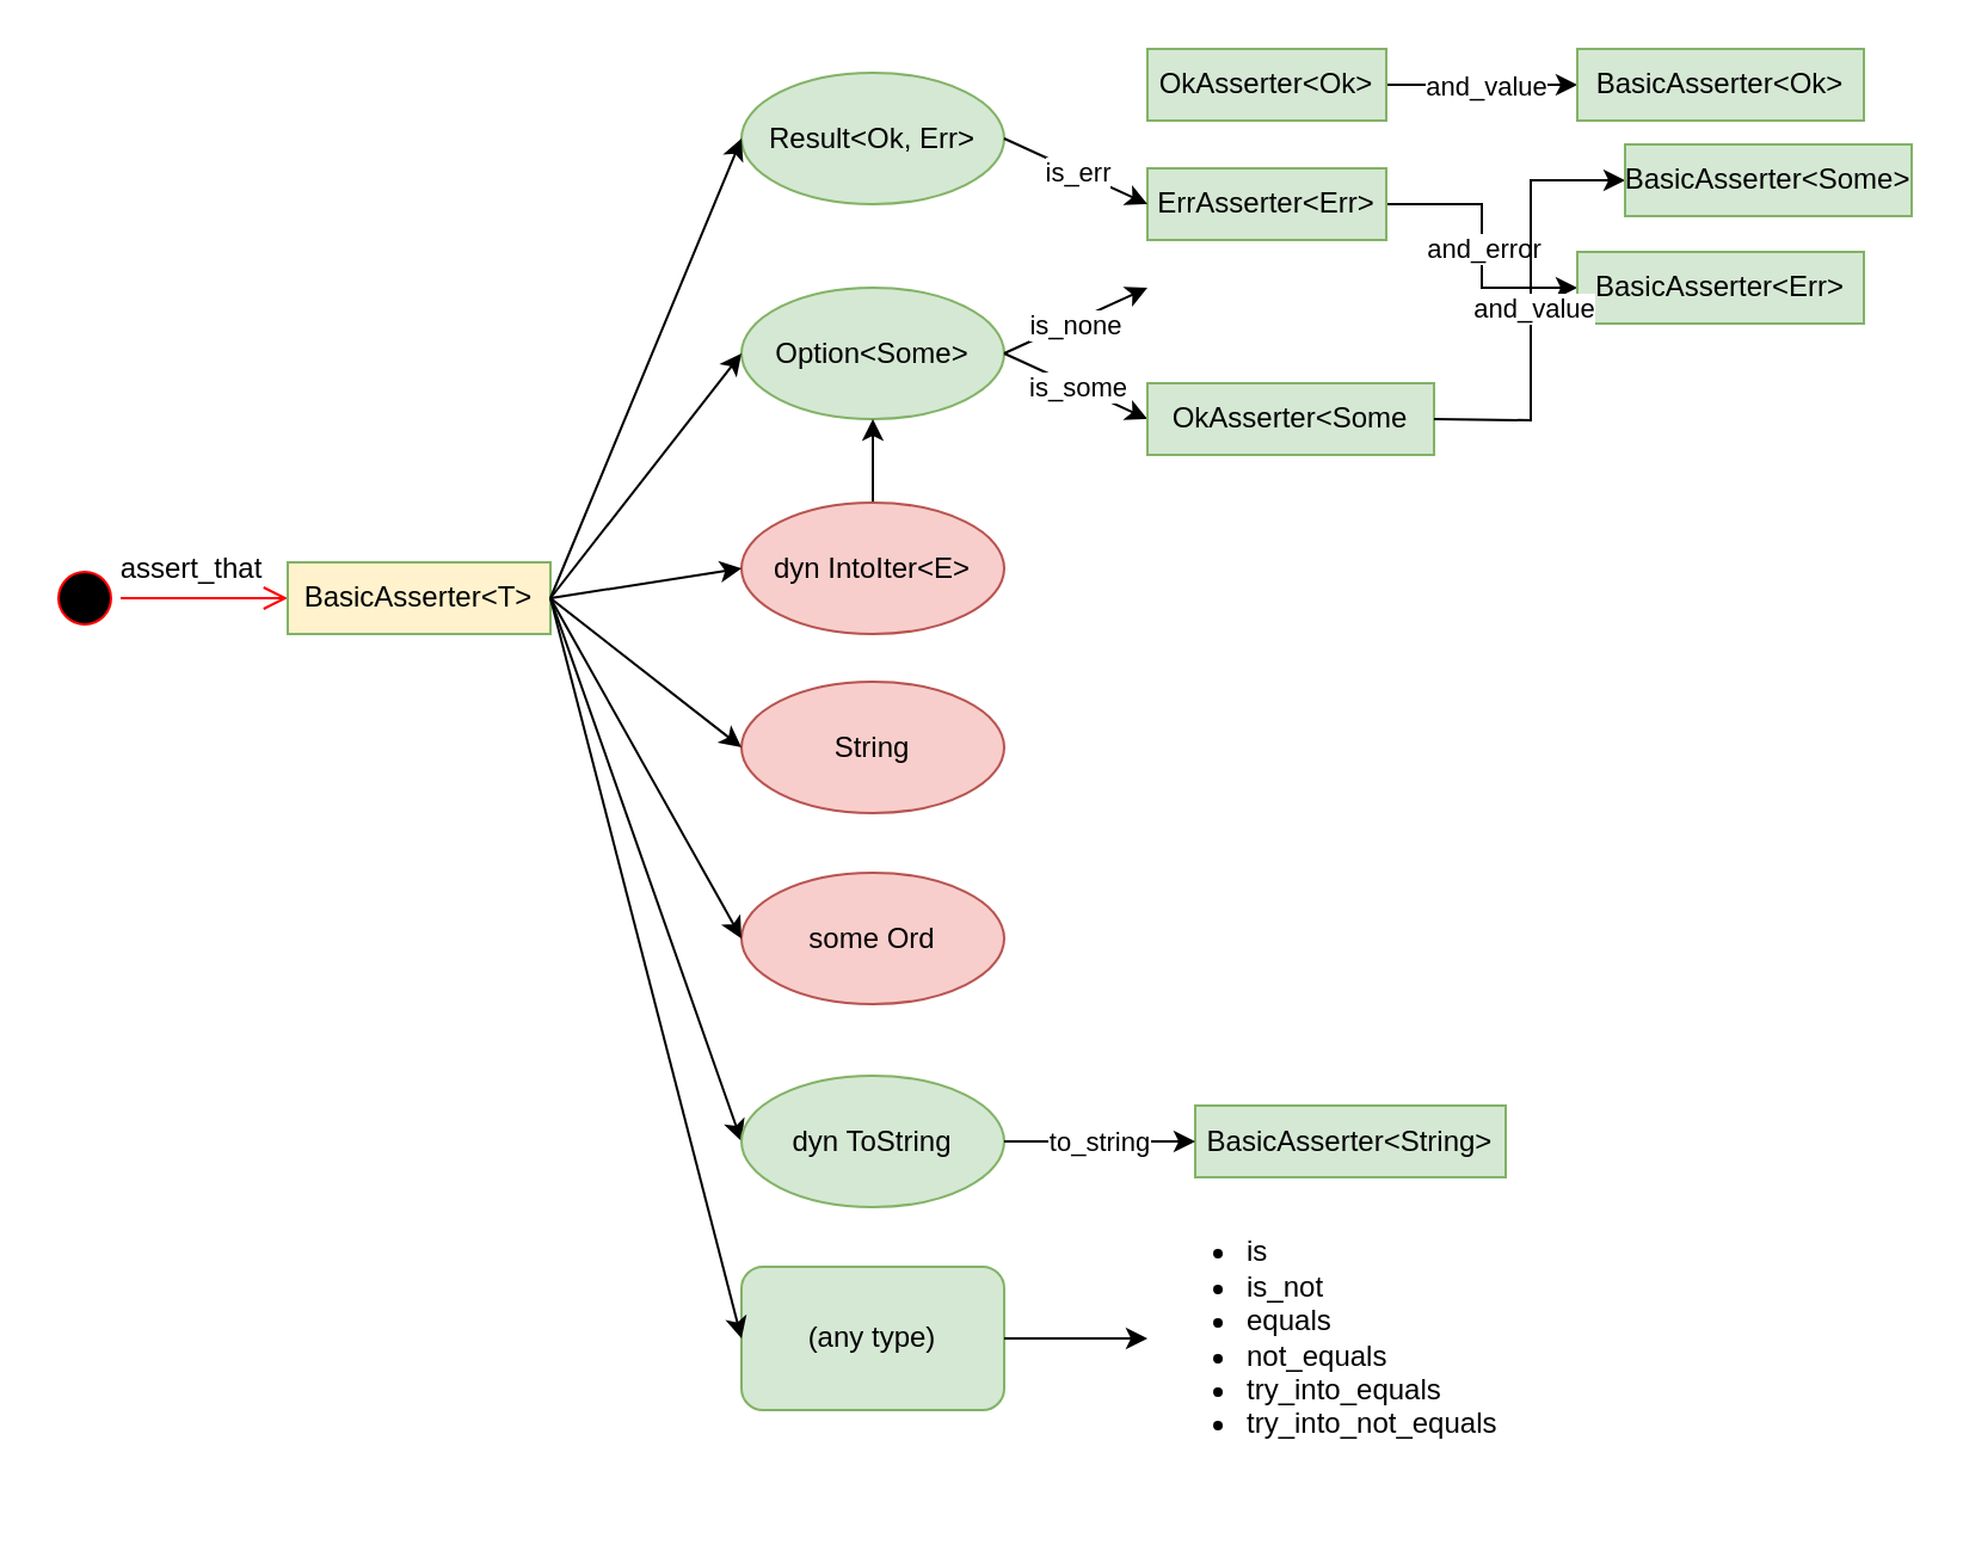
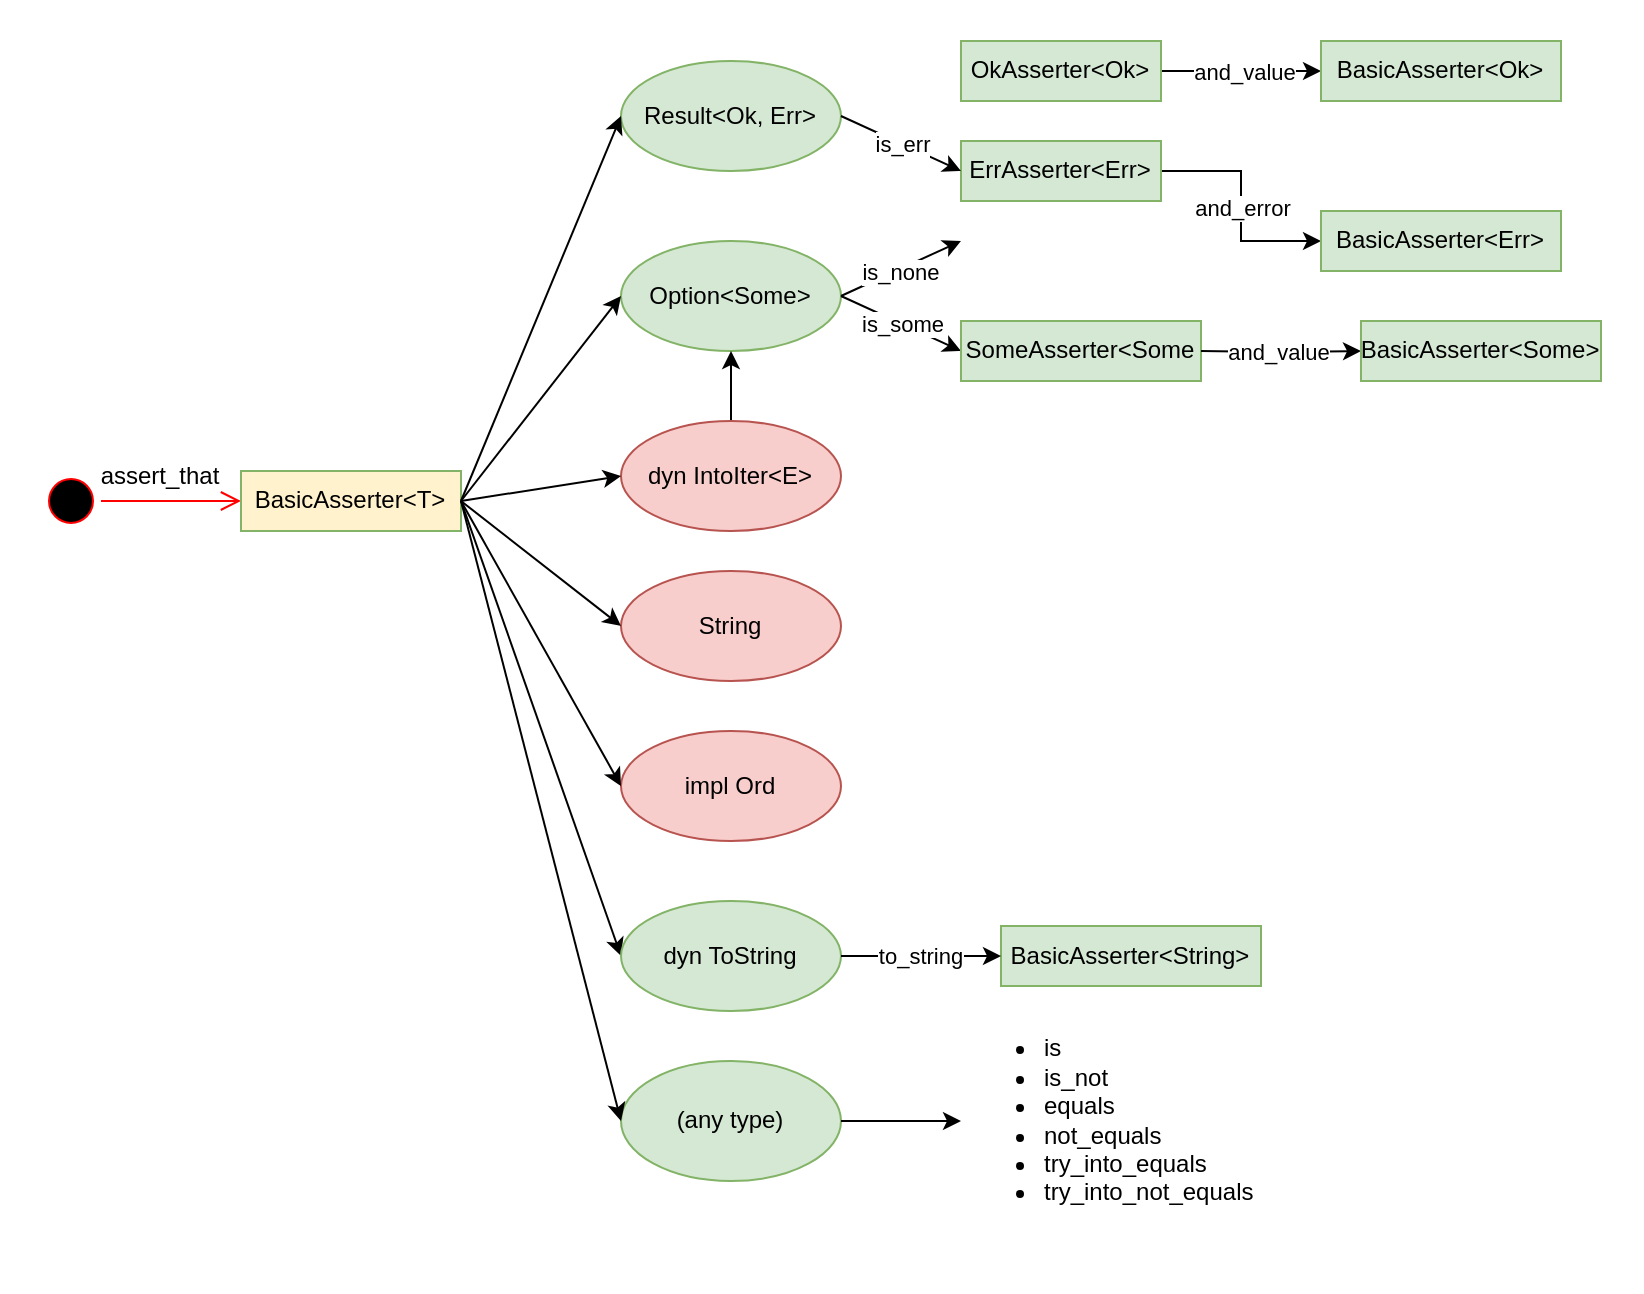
  <mxCell id="0" />
  <mxCell id="1" parent="0" />
  <mxCell id="2" value="" style="ellipse;html=1;shape=startState;fillColor=#000000;strokeColor=#ff0000;" parent="1" vertex="1"><mxGeometry y="235" width="30" height="30" as="geometry" x="20" /></mxCell>
  <mxCell id="3" value="" style="edgeStyle=orthogonalEdgeStyle;html=1;verticalAlign=bottom;endArrow=open;endSize=8;strokeColor=#ff0000;rounded=0;entryX=0;entryY=0.5;entryDx=0;entryDy=0;" parent="1" source="2" target="4" edge="1"><mxGeometry relative="1" as="geometry"><mxPoint x="120" y="250" as="targetPoint" /></mxGeometry></mxCell>
  <mxCell id="4" value="BasicAsserter&amp;lt;T&amp;gt;" style="rounded=0;whiteSpace=wrap;html=1;fillColor=#fff2cc;strokeColor=#82b366;" parent="1" vertex="1"><mxGeometry x="120" y="235" width="110" height="30" as="geometry" /></mxCell>
  <mxCell id="5" value="&lt;div&gt;assert_that&lt;/div&gt;" style="text;html=1;strokeColor=none;fillColor=none;align=center;verticalAlign=middle;whiteSpace=wrap;rounded=0;" parent="1" vertex="1"><mxGeometry x="50" y="222.5" width="60" height="30" as="geometry" /></mxCell>
  <mxCell id="6" value="Result&amp;lt;Ok, Err&amp;gt;" style="ellipse;whiteSpace=wrap;html=1;fillColor=#d5e8d4;strokeColor=#82b366;" parent="1" vertex="1"><mxGeometry x="310" y="30" width="110" height="55" as="geometry" /></mxCell>
  <mxCell id="7" value="Option&amp;lt;Some&amp;gt;" style="ellipse;whiteSpace=wrap;html=1;fillColor=#d5e8d4;strokeColor=#82b366;" parent="1" vertex="1"><mxGeometry x="310" y="120" width="110" height="55" as="geometry" /></mxCell>
  <mxCell id="8" value="" style="edgeStyle=orthogonalEdgeStyle;rounded=0;orthogonalLoop=1;jettySize=auto;html=1;" edge="1" parent="1" source="9" target="7"><mxGeometry relative="1" as="geometry" /></mxCell>
  <mxCell id="9" value="dyn IntoIter&amp;lt;E&amp;gt;" style="ellipse;whiteSpace=wrap;html=1;fillColor=#f8cecc;strokeColor=#b85450;" parent="1" vertex="1"><mxGeometry x="310" y="210" width="110" height="55" as="geometry" /></mxCell>
- <mxCell id="10" value="(any type)" style="whiteSpace=wrap;html=1;fillColor=#d5e8d4;strokeColor=#82b366;rounded=1;" parent="1" vertex="1"><mxGeometry x="310" y="530" width="110" height="60" as="geometry" /></mxCell>
+ <mxCell id="10" value="(any type)" style="ellipse;whiteSpace=wrap;html=1;fillColor=#d5e8d4;strokeColor=#82b366;" parent="1" vertex="1"><mxGeometry x="310" y="530" width="110" height="60" as="geometry" /></mxCell>
  <mxCell id="11" value="" style="endArrow=classic;html=1;rounded=0;exitX=1;exitY=0.5;exitDx=0;exitDy=0;entryX=0;entryY=0.5;entryDx=0;entryDy=0;" parent="1" source="4" target="6" edge="1"><mxGeometry width="50" height="50" relative="1" as="geometry"><mxPoint x="390" y="220" as="sourcePoint" /><mxPoint x="440" y="170" as="targetPoint" /></mxGeometry></mxCell>
  <mxCell id="12" value="" style="endArrow=classic;html=1;rounded=0;exitX=1;exitY=0.5;exitDx=0;exitDy=0;entryX=0;entryY=0.5;entryDx=0;entryDy=0;" parent="1" source="4" target="7" edge="1"><mxGeometry width="50" height="50" relative="1" as="geometry"><mxPoint x="260" y="260" as="sourcePoint" /><mxPoint x="320" y="148" as="targetPoint" /></mxGeometry></mxCell>
  <mxCell id="13" value="" style="endArrow=classic;html=1;rounded=0;exitX=1;exitY=0.5;exitDx=0;exitDy=0;entryX=0;entryY=0.5;entryDx=0;entryDy=0;" parent="1" source="4" target="9" edge="1"><mxGeometry width="50" height="50" relative="1" as="geometry"><mxPoint x="260" y="260" as="sourcePoint" /><mxPoint x="300" y="300" as="targetPoint" /></mxGeometry></mxCell>
  <mxCell id="14" value="" style="endArrow=classic;html=1;rounded=0;exitX=1;exitY=0.5;exitDx=0;exitDy=0;entryX=0;entryY=0.5;entryDx=0;entryDy=0;" parent="1" source="4" target="10" edge="1"><mxGeometry width="50" height="50" relative="1" as="geometry"><mxPoint x="260" y="260" as="sourcePoint" /><mxPoint x="270" y="380" as="targetPoint" /></mxGeometry></mxCell>
  <mxCell id="15" value="&lt;ul&gt;&lt;li&gt;is&lt;/li&gt;&lt;li&gt;is_not&lt;/li&gt;&lt;li&gt;equals&lt;/li&gt;&lt;li&gt;not_equals&lt;/li&gt;&lt;li&gt;try_into_equals&lt;/li&gt;&lt;li&gt;try_into_not_equals&lt;/li&gt;&lt;/ul&gt;" style="text;strokeColor=none;fillColor=none;html=1;whiteSpace=wrap;verticalAlign=middle;overflow=hidden;" parent="1" vertex="1"><mxGeometry x="480" y="495" width="150" height="130" as="geometry" /></mxCell>
  <mxCell id="16" value="" style="endArrow=classic;html=1;rounded=0;exitX=1;exitY=0.5;exitDx=0;exitDy=0;" parent="1" source="10" target="15" edge="1"><mxGeometry width="50" height="50" relative="1" as="geometry"><mxPoint x="450" y="550" as="sourcePoint" /><mxPoint x="490" y="550" as="targetPoint" /></mxGeometry></mxCell>
  <mxCell id="17" value="" style="endArrow=classic;html=1;rounded=0;exitX=1;exitY=0.5;exitDx=0;exitDy=0;entryX=0;entryY=0.5;entryDx=0;entryDy=0;" parent="1" source="4" target="19" edge="1"><mxGeometry width="50" height="50" relative="1" as="geometry"><mxPoint x="530" y="210" as="sourcePoint" /><mxPoint x="310" y="305" as="targetPoint" /></mxGeometry></mxCell>
  <mxCell id="18" value="BasicAsserter&amp;lt;String&amp;gt;" style="rounded=0;whiteSpace=wrap;html=1;fillColor=#d5e8d4;strokeColor=#82b366;" parent="1" vertex="1"><mxGeometry x="500" y="462.5" width="130" height="30" as="geometry" /></mxCell>
  <mxCell id="19" value="dyn ToString" style="ellipse;whiteSpace=wrap;html=1;fillColor=#d5e8d4;strokeColor=#82b366;" parent="1" vertex="1"><mxGeometry x="310" y="450" width="110" height="55" as="geometry" /></mxCell>
  <mxCell id="20" value="" style="endArrow=classic;html=1;rounded=0;exitX=1;exitY=0.5;exitDx=0;exitDy=0;entryX=0;entryY=0.5;entryDx=0;entryDy=0;" parent="1" source="19" target="18" edge="1"><mxGeometry width="50" height="50" relative="1" as="geometry"><mxPoint x="450" y="460" as="sourcePoint" /><mxPoint x="500" y="410" as="targetPoint" /></mxGeometry></mxCell>
  <mxCell id="21" value="to_string" style="edgeLabel;html=1;align=center;verticalAlign=middle;resizable=0;points=[];" vertex="1" connectable="0" parent="20"><mxGeometry x="-0.015" relative="1" as="geometry"><mxPoint as="offset" /></mxGeometry></mxCell>
  <mxCell id="22" style="edgeStyle=orthogonalEdgeStyle;rounded=0;orthogonalLoop=1;jettySize=auto;html=1;entryX=0;entryY=0.5;entryDx=0;entryDy=0;" parent="1" source="24" target="31" edge="1"><mxGeometry relative="1" as="geometry" /></mxCell>
  <mxCell id="23" value="&lt;div&gt;and_value&lt;/div&gt;" style="edgeLabel;html=1;align=center;verticalAlign=middle;resizable=0;points=[];" vertex="1" connectable="0" parent="22"><mxGeometry x="0.033" y="-1" relative="1" as="geometry"><mxPoint y="-1" as="offset" /></mxGeometry></mxCell>
  <mxCell id="24" value="OkAsserter&amp;lt;Ok&amp;gt;" style="rounded=0;whiteSpace=wrap;html=1;fillColor=#d5e8d4;strokeColor=#82b366;" parent="1" vertex="1"><mxGeometry x="480" y="20" width="100" height="30" as="geometry" /></mxCell>
  <mxCell id="25" style="edgeStyle=orthogonalEdgeStyle;rounded=0;orthogonalLoop=1;jettySize=auto;html=1;entryX=0;entryY=0.5;entryDx=0;entryDy=0;" parent="1" source="27" target="30" edge="1"><mxGeometry relative="1" as="geometry" /></mxCell>
  <mxCell id="26" value="and_error" style="edgeLabel;html=1;align=center;verticalAlign=middle;resizable=0;points=[];" vertex="1" connectable="0" parent="25"><mxGeometry x="0.008" relative="1" as="geometry"><mxPoint as="offset" /></mxGeometry></mxCell>
  <mxCell id="27" value="ErrAsserter&amp;lt;Err&amp;gt;" style="rounded=0;whiteSpace=wrap;html=1;fillColor=#d5e8d4;strokeColor=#82b366;" parent="1" vertex="1"><mxGeometry x="480" y="70" width="100" height="30" as="geometry" /></mxCell>
  <mxCell id="28" value="" style="endArrow=classic;html=1;rounded=0;exitX=1;exitY=0.5;exitDx=0;exitDy=0;entryX=0;entryY=0.5;entryDx=0;entryDy=0;" parent="1" source="6" target="27" edge="1"><mxGeometry width="50" height="50" relative="1" as="geometry"><mxPoint x="430" y="88" as="sourcePoint" /><mxPoint x="470" y="65" as="targetPoint" /></mxGeometry></mxCell>
  <mxCell id="29" value="is_err" style="edgeLabel;html=1;align=center;verticalAlign=middle;resizable=0;points=[];" vertex="1" connectable="0" parent="28"><mxGeometry x="0.019" relative="1" as="geometry"><mxPoint as="offset" /></mxGeometry></mxCell>
  <mxCell id="30" value="BasicAsserter&amp;lt;Err&amp;gt;" style="rounded=0;whiteSpace=wrap;html=1;fillColor=#d5e8d4;strokeColor=#82b366;" parent="1" vertex="1"><mxGeometry x="660" y="105" width="120" height="30" as="geometry" /></mxCell>
  <mxCell id="31" value="BasicAsserter&amp;lt;Ok&amp;gt;" style="rounded=0;whiteSpace=wrap;html=1;fillColor=#d5e8d4;strokeColor=#82b366;" parent="1" vertex="1"><mxGeometry x="660" y="20" width="120" height="30" as="geometry" /></mxCell>
  <mxCell id="32" value="String" style="ellipse;whiteSpace=wrap;html=1;fillColor=#f8cecc;strokeColor=#b85450;" parent="1" vertex="1"><mxGeometry x="310" y="285" width="110" height="55" as="geometry" /></mxCell>
  <mxCell id="33" value="" style="endArrow=classic;html=1;rounded=0;exitX=1;exitY=0.5;exitDx=0;exitDy=0;entryX=0;entryY=0.5;entryDx=0;entryDy=0;" parent="1" source="4" target="32" edge="1"><mxGeometry width="50" height="50" relative="1" as="geometry"><mxPoint x="290" y="270" as="sourcePoint" /><mxPoint x="340" y="220" as="targetPoint" /></mxGeometry></mxCell>
- <mxCell id="34" value="some Ord" style="ellipse;whiteSpace=wrap;html=1;fillColor=#f8cecc;strokeColor=#b85450;" parent="1" vertex="1"><mxGeometry x="310" y="365" width="110" height="55" as="geometry" /></mxCell>
+ <mxCell id="34" value="impl Ord" style="ellipse;whiteSpace=wrap;html=1;fillColor=#f8cecc;strokeColor=#b85450;" parent="1" vertex="1"><mxGeometry x="310" y="365" width="110" height="55" as="geometry" /></mxCell>
  <mxCell id="35" value="" style="endArrow=classic;html=1;rounded=0;exitX=1;exitY=0.5;exitDx=0;exitDy=0;entryX=0;entryY=0.5;entryDx=0;entryDy=0;" parent="1" source="4" target="34" edge="1"><mxGeometry width="50" height="50" relative="1" as="geometry"><mxPoint x="530" y="380" as="sourcePoint" /><mxPoint x="580" y="330" as="targetPoint" /></mxGeometry></mxCell>
  <mxCell id="36" value="" style="endArrow=classic;html=1;rounded=0;exitX=1;exitY=0.5;exitDx=0;exitDy=0;" edge="1" parent="1" source="7"><mxGeometry width="50" height="50" relative="1" as="geometry"><mxPoint x="550" y="350" as="sourcePoint" /><mxPoint x="480" y="120" as="targetPoint" /></mxGeometry></mxCell>
  <mxCell id="37" value="is_none" style="edgeLabel;html=1;align=center;verticalAlign=middle;resizable=0;points=[];" vertex="1" connectable="0" parent="36"><mxGeometry x="-0.036" y="-2" relative="1" as="geometry"><mxPoint as="offset" /></mxGeometry></mxCell>
  <mxCell id="38" value="" style="edgeStyle=none;orthogonalLoop=1;jettySize=auto;html=1;rounded=0;exitX=1;exitY=0.5;exitDx=0;exitDy=0;entryX=0;entryY=0.5;entryDx=0;entryDy=0;" edge="1" parent="1" source="7" target="40"><mxGeometry width="100" relative="1" as="geometry"><mxPoint x="430" y="200" as="sourcePoint" /><mxPoint x="480" y="180" as="targetPoint" /><Array as="points" /></mxGeometry></mxCell>
  <mxCell id="39" value="&lt;div&gt;is_some&lt;/div&gt;" style="edgeLabel;html=1;align=center;verticalAlign=middle;resizable=0;points=[];" vertex="1" connectable="0" parent="38"><mxGeometry x="0.039" relative="1" as="geometry"><mxPoint as="offset" /></mxGeometry></mxCell>
- <mxCell id="40" value="OkAsserter&amp;lt;Some" style="rounded=0;whiteSpace=wrap;html=1;fillColor=#d5e8d4;strokeColor=#82b366;" vertex="1" parent="1"><mxGeometry x="480" y="160" width="120" height="30" as="geometry" /></mxCell>
+ <mxCell id="40" value="SomeAsserter&amp;lt;Some" style="rounded=0;whiteSpace=wrap;html=1;fillColor=#d5e8d4;strokeColor=#82b366;" vertex="1" parent="1"><mxGeometry x="480" y="160" width="120" height="30" as="geometry" /></mxCell>
  <mxCell id="41" style="edgeStyle=orthogonalEdgeStyle;rounded=0;orthogonalLoop=1;jettySize=auto;html=1;entryX=0;entryY=0.5;entryDx=0;entryDy=0;" edge="1" target="43" parent="1"><mxGeometry relative="1" as="geometry"><mxPoint x="600" y="175" as="sourcePoint" /></mxGeometry></mxCell>
  <mxCell id="42" value="and_value" style="edgeLabel;html=1;align=center;verticalAlign=middle;resizable=0;points=[];" vertex="1" connectable="0" parent="41"><mxGeometry x="-0.039" y="-1" relative="1" as="geometry"><mxPoint y="-1" as="offset" /></mxGeometry></mxCell>
- <mxCell id="43" value="BasicAsserter&amp;lt;Some&amp;gt;" style="rounded=0;whiteSpace=wrap;html=1;fillColor=#d5e8d4;strokeColor=#82b366;" vertex="1" parent="1"><mxGeometry x="680" y="60" width="120" height="30" as="geometry" /></mxCell>
+ <mxCell id="43" value="BasicAsserter&amp;lt;Some&amp;gt;" style="rounded=0;whiteSpace=wrap;html=1;fillColor=#d5e8d4;strokeColor=#82b366;" vertex="1" parent="1"><mxGeometry x="680" y="160" width="120" height="30" as="geometry" /></mxCell>
